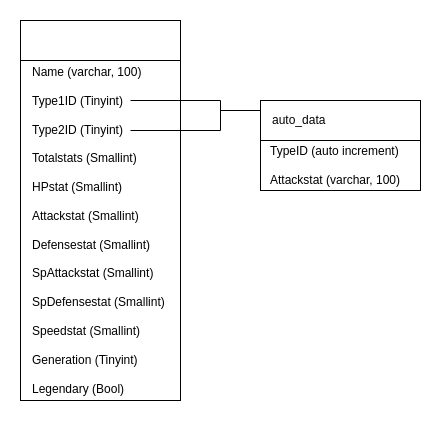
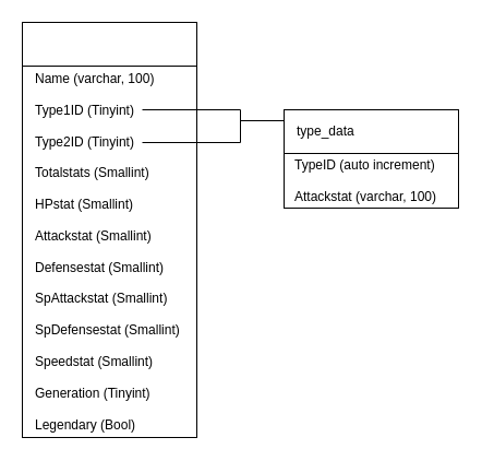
  <mxCell id="0" />
  <mxCell id="1" parent="0" />
  <mxCell id="2" value="" style="rounded=0;whiteSpace=wrap;html=1;" vertex="1" parent="1"><mxGeometry x="20" y="60" width="160" height="340" as="geometry" /></mxCell>
  <mxCell id="3" value="Name (varchar, 100)&lt;br&gt;&lt;br&gt;Type1ID (Tinyint)&lt;br&gt;&lt;br&gt;Type2ID (Tinyint)&lt;br&gt;&lt;br&gt;Totalstats (Smallint)&lt;br&gt;&lt;br&gt;HPstat (Smallint)&lt;br&gt;&lt;br&gt;Attackstat (Smallint)&lt;br&gt;&lt;br&gt;Defensestat (Smallint)&lt;br&gt;&lt;br&gt;SpAttackstat (Smallint)&lt;br&gt;&lt;br&gt;SpDefensestat (Smallint)&lt;br&gt;&lt;br&gt;Speedstat (Smallint)&lt;br&gt;&lt;br&gt;Generation (Tinyint)&lt;br&gt;&lt;br&gt;Legendary (Bool)" style="text;html=1;strokeColor=none;fillColor=none;align=left;verticalAlign=middle;whiteSpace=wrap;rounded=0;" vertex="1" parent="1"><mxGeometry x="30" y="60" width="150" height="340" as="geometry" /></mxCell>
  <mxCell id="4" value="" style="rounded=0;whiteSpace=wrap;html=1;" vertex="1" parent="1"><mxGeometry x="20" y="20" width="160" height="40" as="geometry" /></mxCell>
  <mxCell id="5" value="" style="endArrow=none;html=1;" edge="1" parent="1"><mxGeometry width="50" height="50" relative="1" as="geometry"><mxPoint x="130" y="100" as="sourcePoint" /><mxPoint x="220" y="100" as="targetPoint" /></mxGeometry></mxCell>
  <mxCell id="6" value="" style="endArrow=none;html=1;" edge="1" parent="1"><mxGeometry width="50" height="50" relative="1" as="geometry"><mxPoint x="130" y="130" as="sourcePoint" /><mxPoint x="220" y="130" as="targetPoint" /></mxGeometry></mxCell>
  <mxCell id="7" value="" style="endArrow=none;html=1;" edge="1" parent="1"><mxGeometry width="50" height="50" relative="1" as="geometry"><mxPoint x="220" y="130" as="sourcePoint" /><mxPoint x="220" y="100" as="targetPoint" /></mxGeometry></mxCell>
  <mxCell id="8" value="" style="endArrow=none;html=1;" edge="1" parent="1"><mxGeometry width="50" height="50" relative="1" as="geometry"><mxPoint x="220" y="110" as="sourcePoint" /><mxPoint x="260" y="110" as="targetPoint" /></mxGeometry></mxCell>
  <mxCell id="9" value="" style="rounded=0;whiteSpace=wrap;html=1;" vertex="1" parent="1"><mxGeometry x="260" y="100" width="160" height="40" as="geometry" /></mxCell>
- <mxCell id="10" value="auto_data" style="text;html=1;strokeColor=none;fillColor=none;align=left;verticalAlign=middle;whiteSpace=wrap;rounded=0;" vertex="1" parent="1"><mxGeometry x="270" y="110" width="70" height="20" as="geometry" /></mxCell>
+ <mxCell id="10" value="type_data" style="text;html=1;strokeColor=none;fillColor=none;align=left;verticalAlign=middle;whiteSpace=wrap;rounded=0;" vertex="1" parent="1"><mxGeometry x="270" y="110" width="70" height="20" as="geometry" /></mxCell>
  <mxCell id="11" value="" style="rounded=0;whiteSpace=wrap;html=1;" vertex="1" parent="1"><mxGeometry x="260" y="140" width="160" height="50" as="geometry" /></mxCell>
  <mxCell id="12" value="&lt;div style=&quot;text-align: left&quot;&gt;&lt;span&gt;TypeID (auto increment)&lt;/span&gt;&lt;/div&gt;&lt;div style=&quot;text-align: left&quot;&gt;&lt;span&gt;&lt;br&gt;&lt;/span&gt;&lt;/div&gt;&lt;div style=&quot;text-align: left&quot;&gt;&lt;span&gt;Attackstat (varchar, 100)&lt;/span&gt;&lt;/div&gt;" style="text;html=1;strokeColor=none;fillColor=none;align=center;verticalAlign=middle;whiteSpace=wrap;rounded=0;" vertex="1" parent="1"><mxGeometry x="265" y="140" width="140" height="50" as="geometry" /></mxCell>
